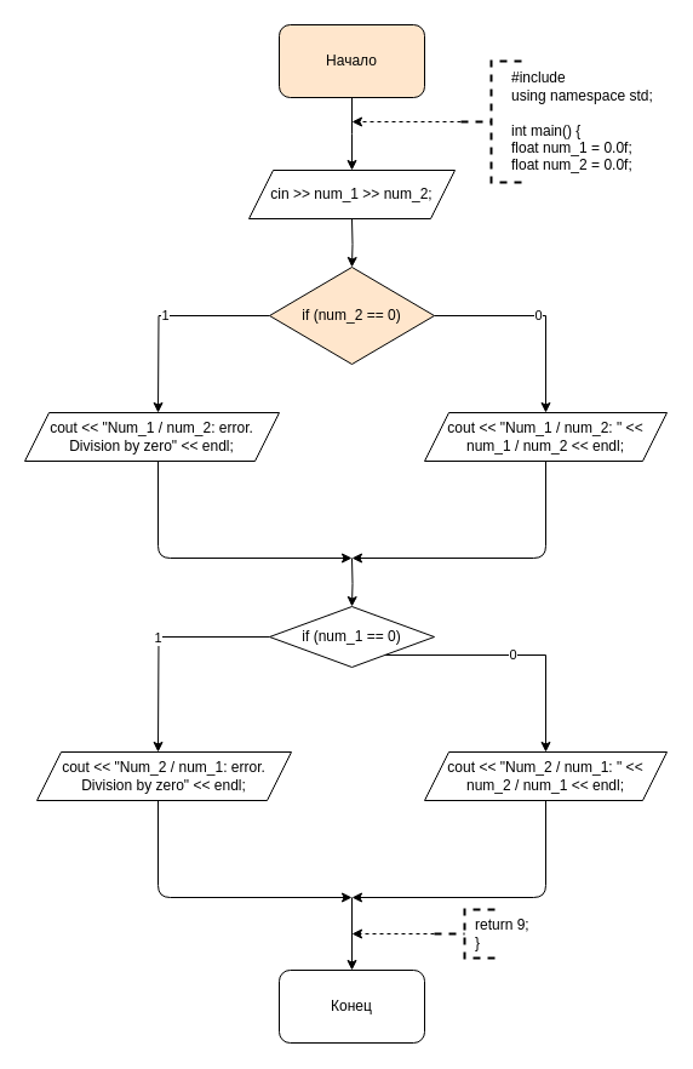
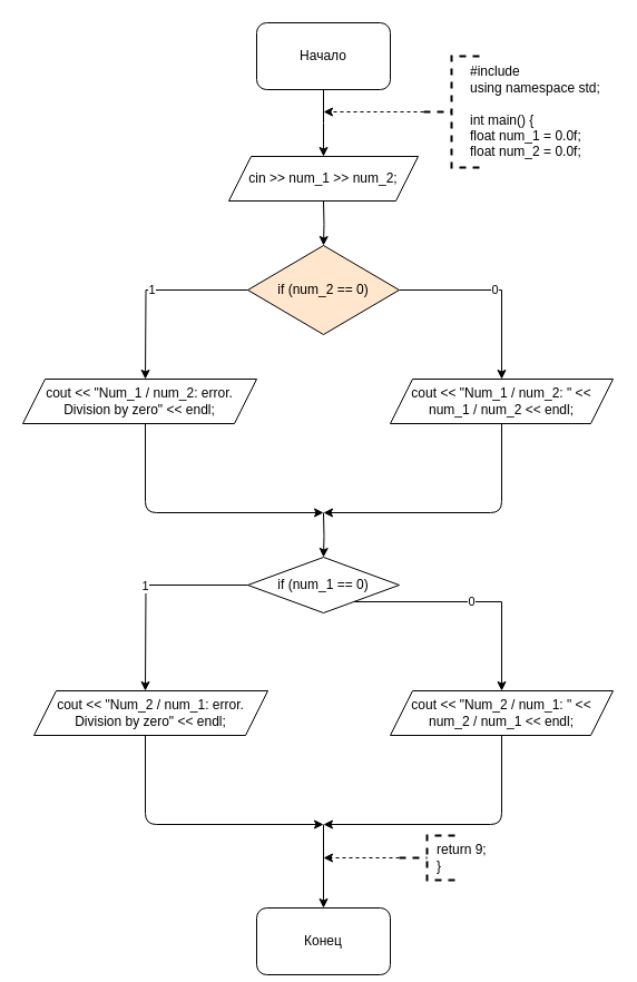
  <mxCell id="0" />
  <mxCell id="1" parent="0" />
  <mxCell id="2" style="edgeStyle=orthogonalEdgeStyle;rounded=0;orthogonalLoop=1;jettySize=auto;html=1;endArrow=classic;endFill=1;" edge="1" parent="1" source="3"><mxGeometry relative="1" as="geometry"><mxPoint x="290" y="140" as="targetPoint" /></mxGeometry></mxCell>
- <mxCell id="3" value="Начало" style="rounded=1;whiteSpace=wrap;html=1;fillColor=#ffe6cc;" vertex="1" parent="1"><mxGeometry x="230" y="20" width="120" height="60" as="geometry" /></mxCell>
+ <mxCell id="3" value="Начало" style="rounded=1;whiteSpace=wrap;html=1;" vertex="1" parent="1"><mxGeometry x="230" y="20" width="120" height="60" as="geometry" /></mxCell>
  <mxCell id="4" style="edgeStyle=orthogonalEdgeStyle;rounded=0;orthogonalLoop=1;jettySize=auto;html=1;endArrow=classic;endFill=1;" edge="1" parent="1" target="7"><mxGeometry relative="1" as="geometry"><mxPoint x="304" y="220" as="targetPoint" /><mxPoint x="290" y="180" as="sourcePoint" /></mxGeometry></mxCell>
  <mxCell id="5" value="1" style="edgeStyle=orthogonalEdgeStyle;rounded=0;orthogonalLoop=1;jettySize=auto;html=1;endArrow=classic;endFill=1;" edge="1" parent="1" source="7"><mxGeometry relative="1" as="geometry"><mxPoint x="130" y="340" as="targetPoint" /></mxGeometry></mxCell>
  <mxCell id="6" value="0" style="edgeStyle=orthogonalEdgeStyle;rounded=0;orthogonalLoop=1;jettySize=auto;html=1;endArrow=classic;endFill=1;" edge="1" parent="1" source="7"><mxGeometry relative="1" as="geometry"><mxPoint x="450" y="340" as="targetPoint" /><Array as="points"><mxPoint x="450" y="260" /></Array></mxGeometry></mxCell>
  <mxCell id="7" value="if (num_2 == 0)" style="rhombus;whiteSpace=wrap;html=1;fillColor=#ffe6cc;" vertex="1" parent="1"><mxGeometry x="222" y="220" width="136" height="80" as="geometry" /></mxCell>
  <mxCell id="8" value="" style="endArrow=classic;html=1;exitX=0.5;exitY=1;exitDx=0;exitDy=0;" edge="1" parent="1"><mxGeometry width="50" height="50" relative="1" as="geometry"><mxPoint x="130" y="380" as="sourcePoint" /><mxPoint x="290" y="460" as="targetPoint" /><Array as="points"><mxPoint x="130" y="460" /></Array></mxGeometry></mxCell>
  <mxCell id="9" value="" style="endArrow=classic;html=1;exitX=0.5;exitY=1;exitDx=0;exitDy=0;" edge="1" parent="1"><mxGeometry width="50" height="50" relative="1" as="geometry"><mxPoint x="450" y="380" as="sourcePoint" /><mxPoint x="290" y="460" as="targetPoint" /><Array as="points"><mxPoint x="450" y="460" /></Array></mxGeometry></mxCell>
  <mxCell id="10" style="edgeStyle=orthogonalEdgeStyle;rounded=0;orthogonalLoop=1;jettySize=auto;html=1;endArrow=classic;endFill=1;" edge="1" parent="1" target="13"><mxGeometry relative="1" as="geometry"><mxPoint x="304" y="500" as="targetPoint" /><mxPoint x="290" y="460" as="sourcePoint" /></mxGeometry></mxCell>
  <mxCell id="11" value="1" style="edgeStyle=orthogonalEdgeStyle;rounded=0;orthogonalLoop=1;jettySize=auto;html=1;endArrow=classic;endFill=1;" edge="1" parent="1" source="13"><mxGeometry relative="1" as="geometry"><mxPoint x="130" y="620" as="targetPoint" /></mxGeometry></mxCell>
  <mxCell id="12" value="0" style="edgeStyle=orthogonalEdgeStyle;rounded=0;orthogonalLoop=1;jettySize=auto;html=1;endArrow=classic;endFill=1;" edge="1" parent="1" source="13"><mxGeometry relative="1" as="geometry"><mxPoint x="450" y="620" as="targetPoint" /><Array as="points"><mxPoint x="450" y="540" /></Array></mxGeometry></mxCell>
  <mxCell id="13" value="if (num_1 == 0)" style="rhombus;whiteSpace=wrap;html=1;" vertex="1" parent="1"><mxGeometry x="222" y="500" width="136" height="50" as="geometry" /></mxCell>
  <mxCell id="14" value="" style="endArrow=classic;html=1;exitX=0.5;exitY=1;exitDx=0;exitDy=0;" edge="1" parent="1"><mxGeometry width="50" height="50" relative="1" as="geometry"><mxPoint x="130" y="660" as="sourcePoint" /><mxPoint x="290" y="740" as="targetPoint" /><Array as="points"><mxPoint x="130" y="740" /></Array></mxGeometry></mxCell>
  <mxCell id="15" value="" style="endArrow=classic;html=1;exitX=0.5;exitY=1;exitDx=0;exitDy=0;" edge="1" parent="1"><mxGeometry width="50" height="50" relative="1" as="geometry"><mxPoint x="450" y="660" as="sourcePoint" /><mxPoint x="290" y="740" as="targetPoint" /><Array as="points"><mxPoint x="450" y="740" /></Array></mxGeometry></mxCell>
  <mxCell id="16" value="" style="endArrow=classic;html=1;" edge="1" parent="1" target="17"><mxGeometry width="50" height="50" relative="1" as="geometry"><mxPoint x="290" y="740" as="sourcePoint" /><mxPoint x="290" y="810" as="targetPoint" /></mxGeometry></mxCell>
- <mxCell id="17" value="Конец" style="rounded=1;whiteSpace=wrap;html=1;" vertex="1" parent="1"><mxGeometry x="230" y="800" width="120" height="60" as="geometry" /></mxCell>
+ <mxCell id="17" value="Конец" style="rounded=1;whiteSpace=wrap;html=1;" vertex="1" parent="1"><mxGeometry x="230" y="815" width="120" height="60" as="geometry" /></mxCell>
  <mxCell id="18" style="edgeStyle=orthogonalEdgeStyle;rounded=0;orthogonalLoop=1;jettySize=auto;html=1;endArrow=classic;endFill=1;dashed=1;" edge="1" parent="1" source="19"><mxGeometry relative="1" as="geometry"><mxPoint x="290" y="100" as="targetPoint" /></mxGeometry></mxCell>
  <mxCell id="19" value="" style="strokeWidth=2;html=1;shape=mxgraph.flowchart.annotation_2;align=left;labelPosition=right;pointerEvents=1;dashed=1;" vertex="1" parent="1"><mxGeometry x="380" y="50" width="50" height="100" as="geometry" /></mxCell>
  <mxCell id="20" value="#include&amp;nbsp;&lt;br&gt;using namespace std;&lt;br&gt;&lt;br&gt;int main() {&lt;br&gt;float num_1 = 0.0f;&lt;br&gt;float num_2 = 0.0f;" style="text;html=1;strokeColor=none;fillColor=none;align=left;verticalAlign=middle;whiteSpace=wrap;rounded=0;dashed=1;" vertex="1" parent="1"><mxGeometry x="420" y="60" width="120" height="80" as="geometry" /></mxCell>
  <mxCell id="21" style="edgeStyle=orthogonalEdgeStyle;rounded=0;orthogonalLoop=1;jettySize=auto;html=1;dashed=1;endArrow=classic;endFill=1;" edge="1" parent="1" source="22"><mxGeometry relative="1" as="geometry"><mxPoint x="290" y="770" as="targetPoint" /></mxGeometry></mxCell>
  <mxCell id="22" value="" style="strokeWidth=2;html=1;shape=mxgraph.flowchart.annotation_2;align=left;labelPosition=right;pointerEvents=1;dashed=1;" vertex="1" parent="1"><mxGeometry x="358" y="750" width="50" height="40" as="geometry" /></mxCell>
  <mxCell id="23" value="return 9;&lt;br&gt;}" style="text;html=1;strokeColor=none;fillColor=none;align=left;verticalAlign=middle;whiteSpace=wrap;rounded=0;dashed=1;" vertex="1" parent="1"><mxGeometry x="390" y="760" width="80" height="20" as="geometry" /></mxCell>
  <mxCell id="24" value="&lt;span style=&quot;text-align: left&quot;&gt;cin &amp;gt;&amp;gt; num_1 &amp;gt;&amp;gt; num_2;&lt;/span&gt;" style="shape=parallelogram;perimeter=parallelogramPerimeter;whiteSpace=wrap;html=1;fixedSize=1;" vertex="1" parent="1"><mxGeometry x="205" y="140" width="170" height="40" as="geometry" /></mxCell>
  <mxCell id="25" value="&lt;span&gt;cout &amp;lt;&amp;lt; &quot;Num_1 / num_2: error. Division by zero&quot; &amp;lt;&amp;lt; endl;&lt;/span&gt;" style="shape=parallelogram;perimeter=parallelogramPerimeter;whiteSpace=wrap;html=1;fixedSize=1;" vertex="1" parent="1"><mxGeometry x="20" y="340" width="210" height="40" as="geometry" /></mxCell>
  <mxCell id="26" value="&lt;span&gt;cout &amp;lt;&amp;lt; &quot;Num_1 / num_2: &quot; &amp;lt;&amp;lt; num_1 / num_2 &amp;lt;&amp;lt; endl;&lt;/span&gt;" style="shape=parallelogram;perimeter=parallelogramPerimeter;whiteSpace=wrap;html=1;fixedSize=1;" vertex="1" parent="1"><mxGeometry x="350" y="340" width="200" height="40" as="geometry" /></mxCell>
  <mxCell id="27" value="&lt;span&gt;cout &amp;lt;&amp;lt; &quot;Num_2 / num_1: error. Division by zero&quot; &amp;lt;&amp;lt; endl;&lt;/span&gt;" style="shape=parallelogram;perimeter=parallelogramPerimeter;whiteSpace=wrap;html=1;fixedSize=1;" vertex="1" parent="1"><mxGeometry x="30" y="620" width="210" height="40" as="geometry" /></mxCell>
  <mxCell id="28" value="&lt;span&gt;cout &amp;lt;&amp;lt; &quot;Num_2 / num_1: &quot; &amp;lt;&amp;lt; num_2 / num_1 &amp;lt;&amp;lt; endl;&lt;/span&gt;" style="shape=parallelogram;perimeter=parallelogramPerimeter;whiteSpace=wrap;html=1;fixedSize=1;" vertex="1" parent="1"><mxGeometry x="350" y="620" width="200" height="40" as="geometry" /></mxCell>
